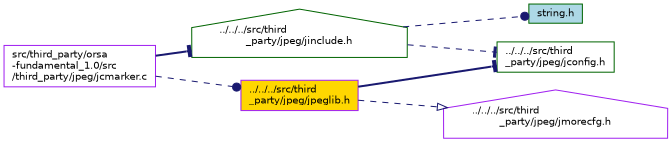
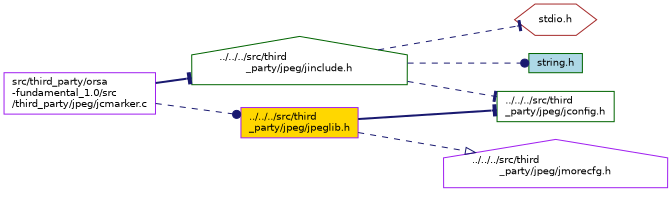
  digraph {
    rankdir=LR
    node [color=purple fillcolor=white fontname=Helvetica fontsize=10 shape=box style=filled]
    edge [arrowhead=tee color=midnightblue fontname=Helvetica fontsize=10 labelfontname=Helvetica labelfontsize=10 style=dashed]
    n1 [fontcolor=black height=0.2 label="src/third_party/orsa\l-fundamental_1.0/src\l/third_party/jpeg/jcmarker.c" width=0.4]
    n2 [color=darkgreen height=0.2 label="../../../src/third\l_party/jpeg/jinclude.h" shape=house width=0.4]
    n3 [fillcolor=gold height=0.2 label="../../../src/third\l_party/jpeg/jpeglib.h" width=0.4]
    n4 [color=darkgreen height=0.2 label="../../../src/third\l_party/jpeg/jconfig.h" width=0.4]
+   n5 [color=brown height=0.2 label="stdio.h" shape=hexagon width=0.4]
    n6 [color=darkgreen fillcolor=lightblue height=0.2 label="string.h" width=0.4]
    n7 [height=0.2 label="../../../src/third\l_party/jpeg/jmorecfg.h" shape=house width=0.4]
    n1 -> n2 [style=bold]
    n1 -> n3 [arrowhead=dot]
    n2 -> n4
+   n2 -> n5
    n2 -> n6 [arrowhead=dot]
    n3 -> n4 [style=bold]
    n3 -> n7 [arrowhead=onormal]
  }
